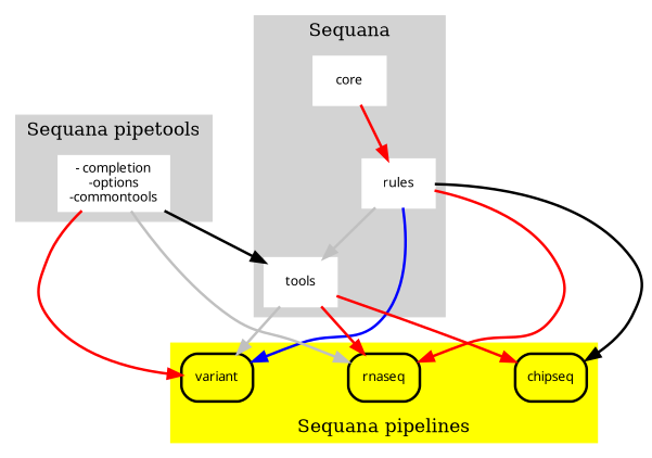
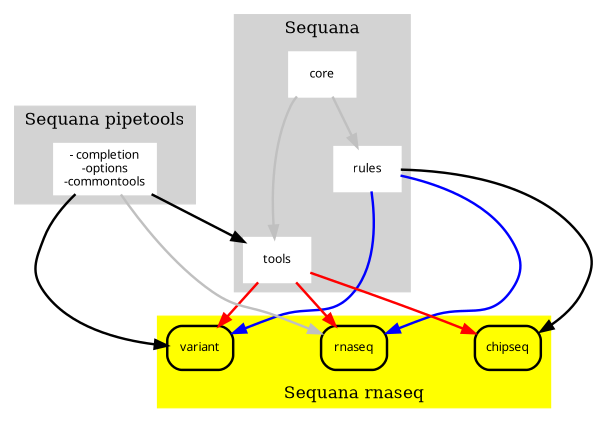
  digraph {
    bgcolor=white
    nodesep=1
    node [fontname=sans fontsize=10 penwidth=2 shape=box style=filled color=white]
    edge [color=grey constraint=true penwidth=2]
    rnaseq [style=rounded color=""]
    chipseq [style=rounded color=""]
    variant [style=rounded color=""]
    core
    rules
    tools
    n7 [label="- completion\n-options\n-commontools" labeljust=l]
    subgraph cluster_1 {
      color=yellow
-     label="Sequana pipelines"
+     label="Sequana rnaseq"
      labelloc=b
      style=filled
      rnaseq
      chipseq
      variant
    }
    subgraph cluster_2 {
      color=lightgrey
      label=Sequana
      style=filled
      core
      rules
      tools
    }
    subgraph cluster_3 {
      color=lightgrey
      label="Sequana pipetools"
      labeljust=l
      style=filled
      n7
    }
-   core -> rules [color=red]
-   rules -> tools
-   rules -> rnaseq [color=red]
+   core -> rules
+   core -> tools
+   rules -> rnaseq [color=blue]
    rules -> chipseq [color=black]
    rules -> variant [color=blue]
    tools -> rnaseq [color=red]
    tools -> chipseq [color=red]
-   tools -> variant
+   tools -> variant [color=red]
    n7 -> rnaseq
-   n7 -> variant [color=red]
+   n7 -> variant [color=black]
    n7 -> tools [color=black]
  }
